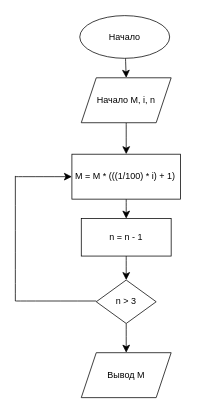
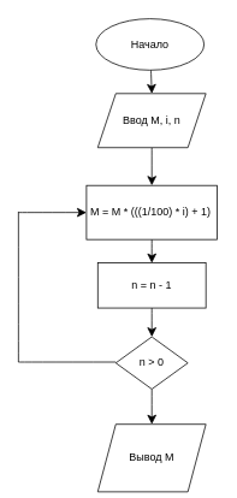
  <mxCell id="0" />
  <mxCell id="1" parent="0" />
  <mxCell id="2" style="edgeStyle=none;curved=1;rounded=0;orthogonalLoop=1;jettySize=auto;html=1;entryX=0.5;entryY=0;entryDx=0;entryDy=0;fontSize=12;startSize=8;endSize=8;" edge="1" parent="1" source="3" target="5"><mxGeometry relative="1" as="geometry" /></mxCell>
  <mxCell id="3" value="Начало" style="ellipse;whiteSpace=wrap;html=1;" vertex="1" parent="1"><mxGeometry x="106" y="20" width="120" height="57" as="geometry" /></mxCell>
  <mxCell id="4" style="edgeStyle=none;curved=1;rounded=0;orthogonalLoop=1;jettySize=auto;html=1;entryX=0.5;entryY=0;entryDx=0;entryDy=0;fontSize=12;startSize=8;endSize=8;" edge="1" parent="1" source="5" target="7"><mxGeometry relative="1" as="geometry"><mxPoint x="168" y="199" as="targetPoint" /></mxGeometry></mxCell>
- <mxCell id="5" value="Начало M, i, n" style="shape=parallelogram;perimeter=parallelogramPerimeter;whiteSpace=wrap;html=1;fixedSize=1;" vertex="1" parent="1"><mxGeometry x="108" y="103" width="120" height="60" as="geometry" /></mxCell>
+ <mxCell id="5" value="Ввод M, i, n" style="shape=parallelogram;perimeter=parallelogramPerimeter;whiteSpace=wrap;html=1;fixedSize=1;" vertex="1" parent="1"><mxGeometry x="108" y="103" width="120" height="60" as="geometry" /></mxCell>
  <mxCell id="6" style="edgeStyle=none;curved=1;rounded=0;orthogonalLoop=1;jettySize=auto;html=1;entryX=0.5;entryY=0;entryDx=0;entryDy=0;fontSize=12;startSize=8;endSize=8;" edge="1" parent="1" source="7" target="9"><mxGeometry relative="1" as="geometry" /></mxCell>
  <mxCell id="7" value="M = M * (((1/100) * i) + 1)&amp;nbsp;" style="rounded=0;whiteSpace=wrap;html=1;" vertex="1" parent="1"><mxGeometry x="95.5" y="205" width="145" height="60" as="geometry" /></mxCell>
  <mxCell id="8" style="edgeStyle=none;curved=1;rounded=0;orthogonalLoop=1;jettySize=auto;html=1;entryX=0.5;entryY=0;entryDx=0;entryDy=0;fontSize=12;startSize=8;endSize=8;" edge="1" parent="1" source="9" target="11"><mxGeometry relative="1" as="geometry" /></mxCell>
  <mxCell id="9" value="n = n - 1" style="rounded=0;whiteSpace=wrap;html=1;" vertex="1" parent="1"><mxGeometry x="108" y="291" width="120" height="50" as="geometry" /></mxCell>
  <mxCell id="10" style="edgeStyle=none;curved=1;rounded=0;orthogonalLoop=1;jettySize=auto;html=1;fontSize=12;startSize=8;endSize=8;" edge="1" parent="1" source="11" target="15"><mxGeometry relative="1" as="geometry"><mxPoint x="168" y="460.568" as="targetPoint" /></mxGeometry></mxCell>
- <mxCell id="11" value="n &amp;gt; 3" style="rhombus;whiteSpace=wrap;html=1;" vertex="1" parent="1"><mxGeometry x="128" y="373" width="80" height="58" as="geometry" /></mxCell>
+ <mxCell id="11" value="n &amp;gt; 0" style="rhombus;whiteSpace=wrap;html=1;" vertex="1" parent="1"><mxGeometry x="128" y="373" width="80" height="58" as="geometry" /></mxCell>
  <mxCell id="12" value="" style="endArrow=none;html=1;rounded=0;fontSize=12;startSize=8;endSize=8;curved=1;" edge="1" parent="1"><mxGeometry width="50" height="50" relative="1" as="geometry"><mxPoint x="20" y="401" as="sourcePoint" /><mxPoint x="20" y="234" as="targetPoint" /></mxGeometry></mxCell>
  <mxCell id="13" value="" style="endArrow=none;html=1;rounded=0;fontSize=12;startSize=8;endSize=8;curved=1;" edge="1" parent="1"><mxGeometry width="50" height="50" relative="1" as="geometry"><mxPoint x="20" y="401" as="sourcePoint" /><mxPoint x="128" y="401" as="targetPoint" /></mxGeometry></mxCell>
  <mxCell id="14" value="" style="endArrow=classic;html=1;rounded=0;fontSize=12;startSize=8;endSize=8;curved=1;" edge="1" parent="1" target="7"><mxGeometry width="50" height="50" relative="1" as="geometry"><mxPoint x="20" y="235" as="sourcePoint" /><mxPoint x="214" y="260" as="targetPoint" /></mxGeometry></mxCell>
- <mxCell id="15" value="Вывод M" style="shape=parallelogram;perimeter=parallelogramPerimeter;whiteSpace=wrap;html=1;fixedSize=1;" vertex="1" parent="1"><mxGeometry x="108" y="469.998" width="120" height="60" as="geometry" /></mxCell>
+ <mxCell id="15" value="Вывод M" style="shape=parallelogram;perimeter=parallelogramPerimeter;whiteSpace=wrap;html=1;fixedSize=1;" vertex="1" parent="1"><mxGeometry x="108" y="469.998" width="120" height="75" as="geometry" /></mxCell>
